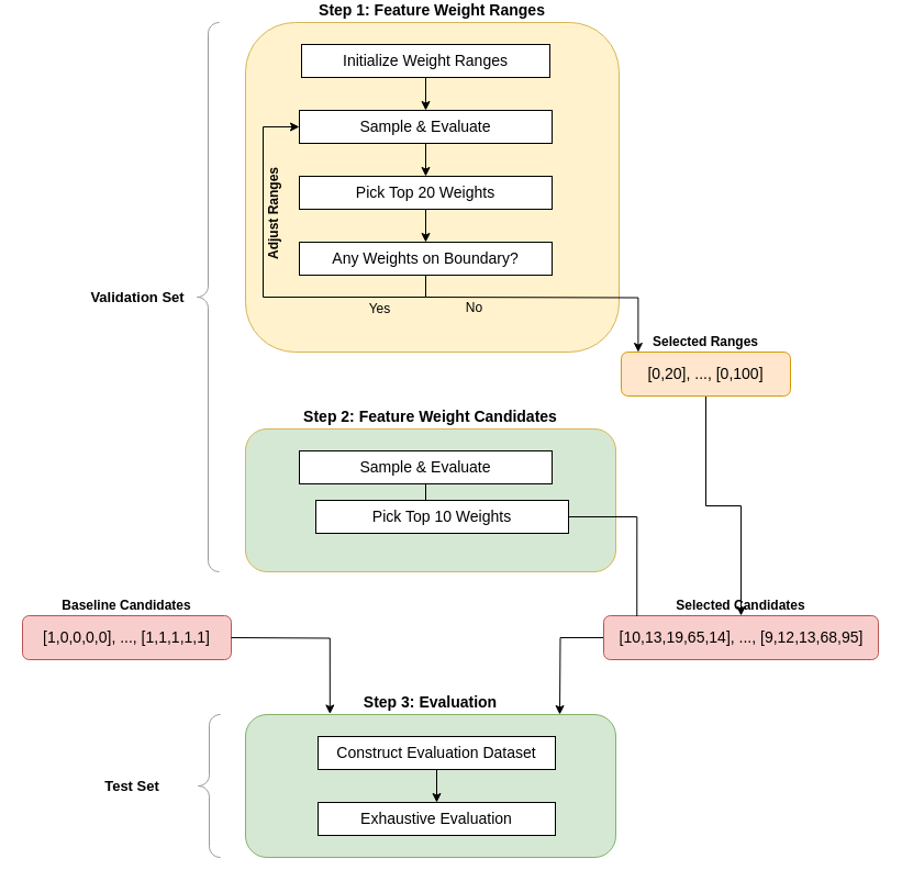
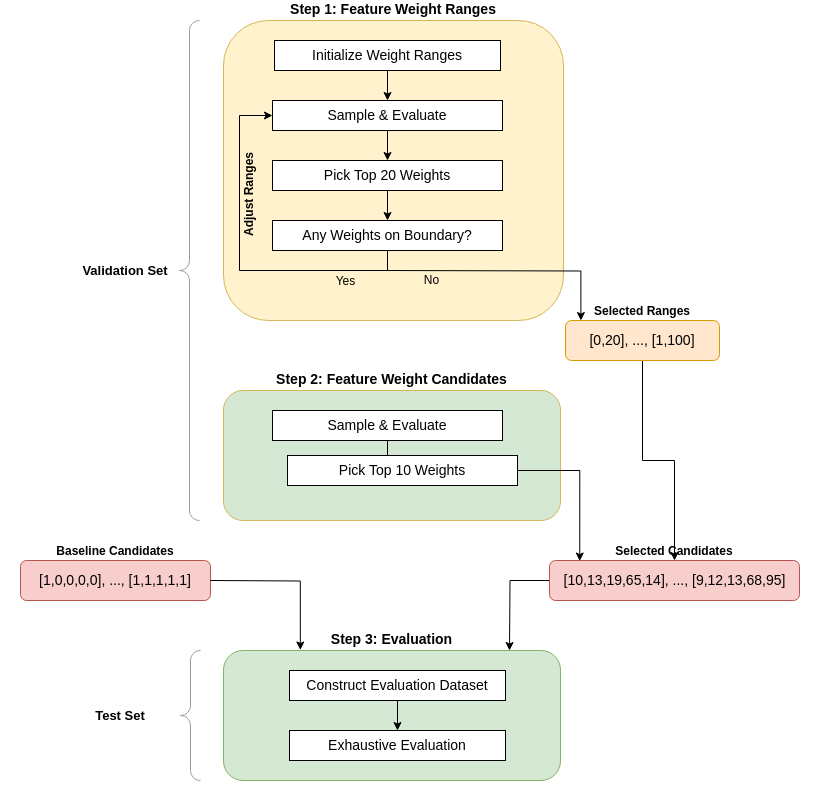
  <mxCell id="0" />
  <mxCell id="1" parent="0" />
  <mxCell id="2" value="&lt;b&gt;&lt;font style=&quot;font-size: 14px;&quot;&gt;Step 1: Feature Weight Ranges&lt;/font&gt;&lt;/b&gt;" style="rounded=1;whiteSpace=wrap;html=1;labelPosition=center;verticalLabelPosition=top;align=center;verticalAlign=bottom;fillColor=#fff2cc;strokeColor=#d6b656;" parent="1" vertex="1"><mxGeometry x="223" y="20" width="340" height="300" as="geometry" /></mxCell>
  <mxCell id="3" style="edgeStyle=orthogonalEdgeStyle;rounded=0;orthogonalLoop=1;jettySize=auto;html=1;" parent="1" source="4" edge="1"><mxGeometry relative="1" as="geometry"><mxPoint x="509" y="650" as="targetPoint" /></mxGeometry></mxCell>
  <mxCell id="4" value="&lt;b&gt;Selected Candidates&lt;/b&gt;" style="rounded=1;whiteSpace=wrap;html=1;labelPosition=center;verticalLabelPosition=top;align=center;verticalAlign=bottom;fillColor=#f8cecc;strokeColor=#b85450;" parent="1" vertex="1"><mxGeometry x="549" y="560" width="250" height="40" as="geometry" /></mxCell>
  <mxCell id="5" value="" style="edgeStyle=orthogonalEdgeStyle;rounded=0;orthogonalLoop=1;jettySize=auto;html=1;" parent="1" source="6" target="8" edge="1"><mxGeometry relative="1" as="geometry" /></mxCell>
  <mxCell id="6" value="&lt;font style=&quot;font-size: 14px;&quot;&gt;Initialize Weight Ranges&lt;/font&gt;" style="rounded=0;whiteSpace=wrap;html=1;" parent="1" vertex="1"><mxGeometry x="274" y="40" width="226" height="30" as="geometry" /></mxCell>
  <mxCell id="7" value="" style="edgeStyle=orthogonalEdgeStyle;rounded=0;orthogonalLoop=1;jettySize=auto;html=1;" parent="1" source="8" target="15" edge="1"><mxGeometry relative="1" as="geometry" /></mxCell>
  <mxCell id="8" value="&lt;font style=&quot;font-size: 14px;&quot;&gt;Sample &amp;amp; Evaluate&lt;/font&gt;" style="whiteSpace=wrap;html=1;rounded=0;" parent="1" vertex="1"><mxGeometry x="272" y="100" width="230" height="30" as="geometry" /></mxCell>
  <mxCell id="9" value="&lt;b&gt;&lt;font style=&quot;font-size: 14px;&quot;&gt;Step 2: Feature Weight Candidates&lt;/font&gt;&lt;/b&gt;" style="rounded=1;whiteSpace=wrap;html=1;labelPosition=center;verticalLabelPosition=top;align=center;verticalAlign=bottom;fillColor=#d5e8d4;strokeColor=#d6b656;" parent="1" vertex="1"><mxGeometry x="223" y="390" width="337" height="130" as="geometry" /></mxCell>
  <mxCell id="10" value="&lt;b&gt;&lt;font style=&quot;font-size: 14px;&quot;&gt;Step 3: Evaluation&lt;/font&gt;&lt;/b&gt;" style="rounded=1;whiteSpace=wrap;html=1;labelPosition=center;verticalLabelPosition=top;align=center;verticalAlign=bottom;fillColor=#d5e8d4;strokeColor=#82b366;" parent="1" vertex="1"><mxGeometry x="223" y="650" width="337" height="130" as="geometry" /></mxCell>
  <mxCell id="11" value="" style="edgeStyle=orthogonalEdgeStyle;rounded=0;orthogonalLoop=1;jettySize=auto;html=1;" parent="1" source="12" target="13" edge="1"><mxGeometry relative="1" as="geometry" /></mxCell>
  <mxCell id="12" value="&lt;font style=&quot;font-size: 14px;&quot;&gt;Construct Evaluation Dataset&lt;/font&gt;" style="whiteSpace=wrap;html=1;rounded=0;" parent="1" vertex="1"><mxGeometry x="289" y="670" width="216" height="30" as="geometry" /></mxCell>
  <mxCell id="13" value="&lt;font style=&quot;font-size: 14px;&quot;&gt;Exhaustive Evaluation&lt;/font&gt;" style="whiteSpace=wrap;html=1;rounded=0;" parent="1" vertex="1"><mxGeometry x="289" y="730" width="216" height="30" as="geometry" /></mxCell>
  <mxCell id="14" value="" style="edgeStyle=orthogonalEdgeStyle;rounded=0;orthogonalLoop=1;jettySize=auto;html=1;" parent="1" source="15" target="29" edge="1"><mxGeometry relative="1" as="geometry" /></mxCell>
  <mxCell id="15" value="&lt;font style=&quot;font-size: 14px;&quot;&gt;Pick Top 20 Weights&lt;/font&gt;" style="whiteSpace=wrap;html=1;rounded=0;" parent="1" vertex="1"><mxGeometry x="272" y="160" width="230" height="30" as="geometry" /></mxCell>
  <mxCell id="16" style="edgeStyle=orthogonalEdgeStyle;rounded=0;orthogonalLoop=1;jettySize=auto;html=1;entryX=0;entryY=0.5;entryDx=0;entryDy=0;" parent="1" source="29" target="8" edge="1"><mxGeometry relative="1" as="geometry"><mxPoint x="503" y="115" as="targetPoint" /><Array as="points"><mxPoint x="387" y="270" /><mxPoint x="239" y="270" /><mxPoint x="239" y="115" /></Array></mxGeometry></mxCell>
  <mxCell id="17" value="&lt;font style=&quot;font-size: 12px;&quot;&gt;Yes&lt;/font&gt;" style="edgeLabel;html=1;align=center;verticalAlign=top;resizable=0;points=[];labelPosition=center;verticalLabelPosition=bottom;spacingLeft=-10;labelBackgroundColor=#FFF2CC;" parent="16" vertex="1" connectable="0"><mxGeometry x="-0.372" y="3" relative="1" as="geometry"><mxPoint x="54" y="-6" as="offset" /></mxGeometry></mxCell>
  <mxCell id="18" value="&lt;font style=&quot;font-size: 12px;&quot;&gt;No&lt;/font&gt;" style="edgeLabel;html=1;align=center;verticalAlign=top;resizable=0;points=[];labelPosition=center;verticalLabelPosition=bottom;spacingLeft=-18;labelBackgroundColor=#FFF2CC;" parent="16" vertex="1" connectable="0"><mxGeometry x="-0.372" y="3" relative="1" as="geometry"><mxPoint x="144" y="-7" as="offset" /></mxGeometry></mxCell>
  <mxCell id="19" value="&lt;font style=&quot;font-size: 12px;&quot;&gt;&lt;b&gt;Adjust Ranges&lt;/b&gt;&lt;/font&gt;" style="edgeLabel;html=1;align=center;verticalAlign=top;resizable=0;points=[];labelPosition=center;verticalLabelPosition=bottom;spacingLeft=-10;labelBackgroundColor=#FFF2CC;rotation=270;" parent="16" vertex="1" connectable="0"><mxGeometry x="-0.372" y="3" relative="1" as="geometry"><mxPoint x="-61" y="-83" as="offset" /></mxGeometry></mxCell>
  <mxCell id="20" value="" style="edgeStyle=orthogonalEdgeStyle;rounded=0;orthogonalLoop=1;jettySize=auto;html=1;entryX=0.1;entryY=0;entryDx=0;entryDy=0;entryPerimeter=0;" parent="1" target="35" edge="1"><mxGeometry relative="1" as="geometry"><mxPoint x="387" y="300" as="targetPoint" /><mxPoint x="387" y="270" as="sourcePoint" /></mxGeometry></mxCell>
  <mxCell id="21" value="" style="edgeStyle=orthogonalEdgeStyle;rounded=0;orthogonalLoop=1;jettySize=auto;html=1;" parent="1" source="22" target="24" edge="1"><mxGeometry relative="1" as="geometry" /></mxCell>
  <mxCell id="22" value="&lt;font style=&quot;font-size: 14px;&quot;&gt;Sample &amp;amp; Evaluate&lt;/font&gt;" style="whiteSpace=wrap;html=1;rounded=0;" parent="1" vertex="1"><mxGeometry x="272" y="410" width="230" height="30" as="geometry" /></mxCell>
- <mxCell id="23" style="edgeStyle=orthogonalEdgeStyle;rounded=0;orthogonalLoop=1;jettySize=auto;html=1;entryX=0.121;entryY=0.013;entryDx=0;entryDy=0;entryPerimeter=0;endArrow=none;" parent="1" source="24" target="4" edge="1"><mxGeometry relative="1" as="geometry" /></mxCell>
+ <mxCell id="23" style="edgeStyle=orthogonalEdgeStyle;rounded=0;orthogonalLoop=1;jettySize=auto;html=1;entryX=0.121;entryY=0.013;entryDx=0;entryDy=0;entryPerimeter=0;" parent="1" source="24" target="4" edge="1"><mxGeometry relative="1" as="geometry" /></mxCell>
  <mxCell id="24" value="&lt;font style=&quot;font-size: 14px;&quot;&gt;Pick Top 10 Weights&lt;/font&gt;" style="whiteSpace=wrap;html=1;rounded=0;" parent="1" vertex="1"><mxGeometry x="287" y="455" width="230" height="30" as="geometry" /></mxCell>
  <mxCell id="25" value="&lt;font style=&quot;font-size: 14px;&quot;&gt;[10,13,19,65,14], ..., [9,12,13,68,95]&lt;/font&gt;" style="text;html=1;strokeColor=none;fillColor=none;align=center;verticalAlign=middle;whiteSpace=wrap;rounded=0;" parent="1" vertex="1"><mxGeometry x="560" y="565" width="229" height="30" as="geometry" /></mxCell>
  <mxCell id="26" value="&lt;b&gt;Baseline Candidates&lt;/b&gt;" style="rounded=1;whiteSpace=wrap;html=1;labelPosition=center;verticalLabelPosition=top;align=center;verticalAlign=bottom;fillColor=#f8cecc;strokeColor=#b85450;" parent="1" vertex="1"><mxGeometry x="20" y="560" width="190" height="40" as="geometry" /></mxCell>
  <mxCell id="27" style="edgeStyle=orthogonalEdgeStyle;rounded=0;orthogonalLoop=1;jettySize=auto;html=1;entryX=0.228;entryY=-0.004;entryDx=0;entryDy=0;entryPerimeter=0;" parent="1" target="10" edge="1"><mxGeometry relative="1" as="geometry"><mxPoint x="210" y="580" as="sourcePoint" /></mxGeometry></mxCell>
  <mxCell id="28" value="&lt;font style=&quot;font-size: 14px;&quot;&gt;[1,0,0,0,0], ..., [1,1,1,1,1]&lt;/font&gt;" style="text;html=1;strokeColor=none;fillColor=none;align=center;verticalAlign=middle;whiteSpace=wrap;rounded=0;" parent="1" vertex="1"><mxGeometry x="30" y="565" width="170" height="30" as="geometry" /></mxCell>
  <mxCell id="29" value="&lt;font style=&quot;font-size: 14px;&quot;&gt;Any Weights on Boundary?&lt;/font&gt;" style="whiteSpace=wrap;html=1;rounded=0;" parent="1" vertex="1"><mxGeometry x="272" y="220" width="230" height="30" as="geometry" /></mxCell>
  <mxCell id="30" value="" style="labelPosition=right;align=left;strokeWidth=1;shape=mxgraph.mockup.markup.curlyBrace;html=1;shadow=0;dashed=0;strokeColor=#999999;direction=north;fontStyle=1" parent="1" vertex="1"><mxGeometry x="179" y="20" width="20" height="500" as="geometry" /></mxCell>
  <mxCell id="31" value="" style="labelPosition=right;align=left;strokeWidth=1;shape=mxgraph.mockup.markup.curlyBrace;html=1;shadow=0;dashed=0;strokeColor=#999999;direction=north;fontStyle=1" parent="1" vertex="1"><mxGeometry x="180" y="650" width="20" height="130" as="geometry" /></mxCell>
  <mxCell id="32" value="&lt;b&gt;&lt;font style=&quot;font-size: 13px;&quot;&gt;Test Set&lt;/font&gt;&lt;/b&gt;" style="text;html=1;strokeColor=none;fillColor=none;align=center;verticalAlign=middle;whiteSpace=wrap;rounded=0;" parent="1" vertex="1"><mxGeometry x="90" y="700" width="60" height="30" as="geometry" /></mxCell>
  <mxCell id="33" value="&lt;b&gt;&lt;font style=&quot;font-size: 13px;&quot;&gt;Validation Set&lt;/font&gt;&lt;/b&gt;" style="text;html=1;strokeColor=none;fillColor=none;align=center;verticalAlign=middle;whiteSpace=wrap;rounded=0;" parent="1" vertex="1"><mxGeometry x="80" y="255" width="90" height="30" as="geometry" /></mxCell>
  <mxCell id="34" style="edgeStyle=orthogonalEdgeStyle;rounded=0;orthogonalLoop=1;jettySize=auto;html=1;" parent="1" source="35" target="4" edge="1"><mxGeometry relative="1" as="geometry" /></mxCell>
  <mxCell id="35" value="&lt;b&gt;Selected Ranges&lt;/b&gt;" style="rounded=1;whiteSpace=wrap;html=1;labelPosition=center;verticalLabelPosition=top;align=center;verticalAlign=bottom;fillColor=#ffe6cc;strokeColor=#d79b00;" parent="1" vertex="1"><mxGeometry x="565" y="320" width="154" height="40" as="geometry" /></mxCell>
- <mxCell id="36" value="&lt;font style=&quot;font-size: 14px;&quot;&gt;[0,20], ..., [0,100]&lt;/font&gt;" style="text;html=1;strokeColor=none;fillColor=none;align=center;verticalAlign=middle;whiteSpace=wrap;rounded=0;" parent="1" vertex="1"><mxGeometry x="573" y="325" width="138" height="30" as="geometry" /></mxCell>
+ <mxCell id="36" value="&lt;font style=&quot;font-size: 14px;&quot;&gt;[0,20], ..., [1,100]&lt;/font&gt;" style="text;html=1;strokeColor=none;fillColor=none;align=center;verticalAlign=middle;whiteSpace=wrap;rounded=0;" parent="1" vertex="1"><mxGeometry x="573" y="325" width="138" height="30" as="geometry" /></mxCell>
